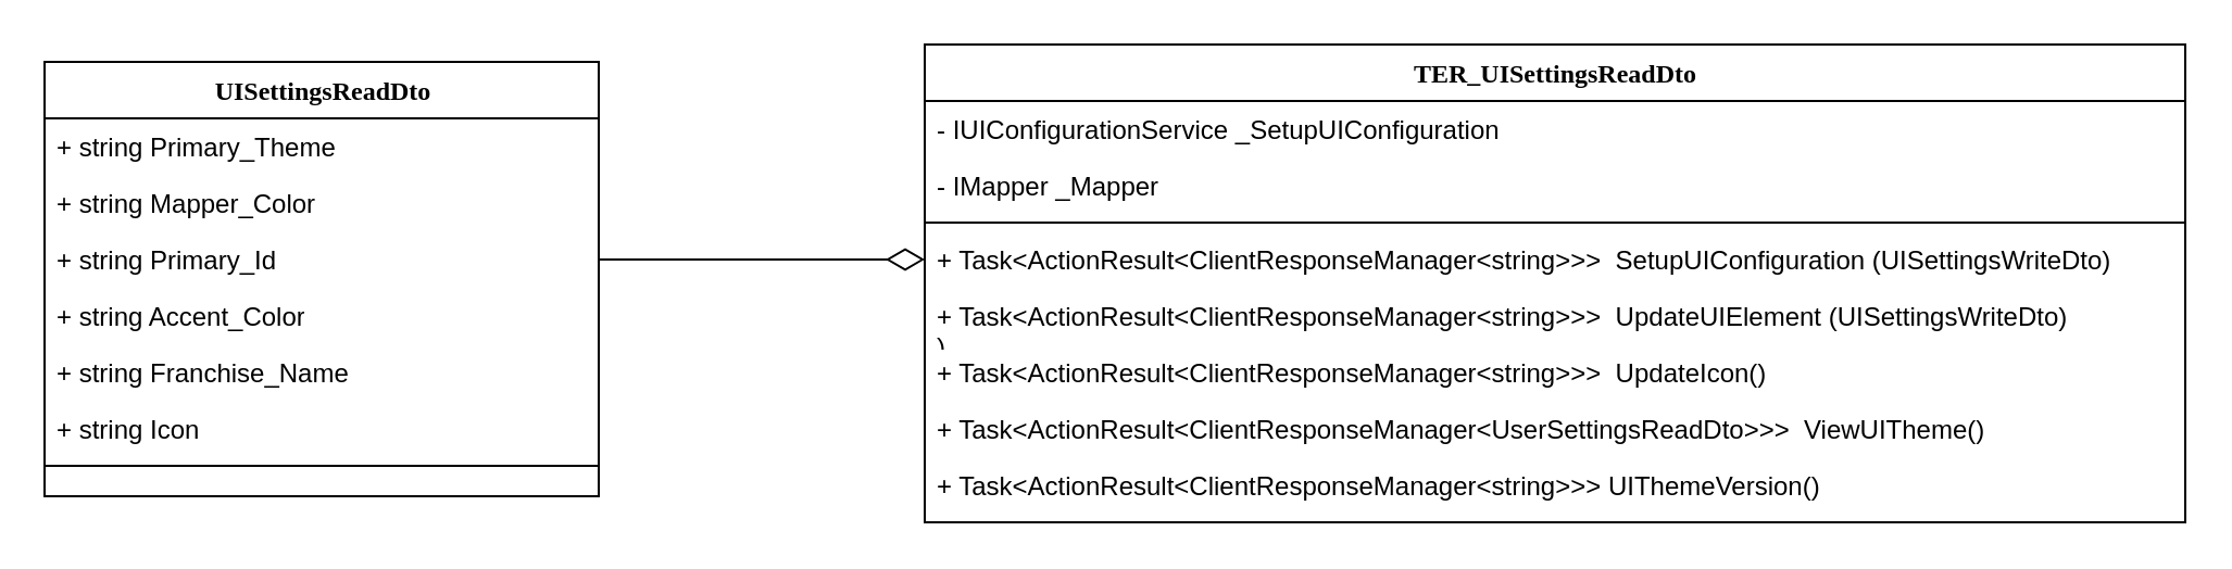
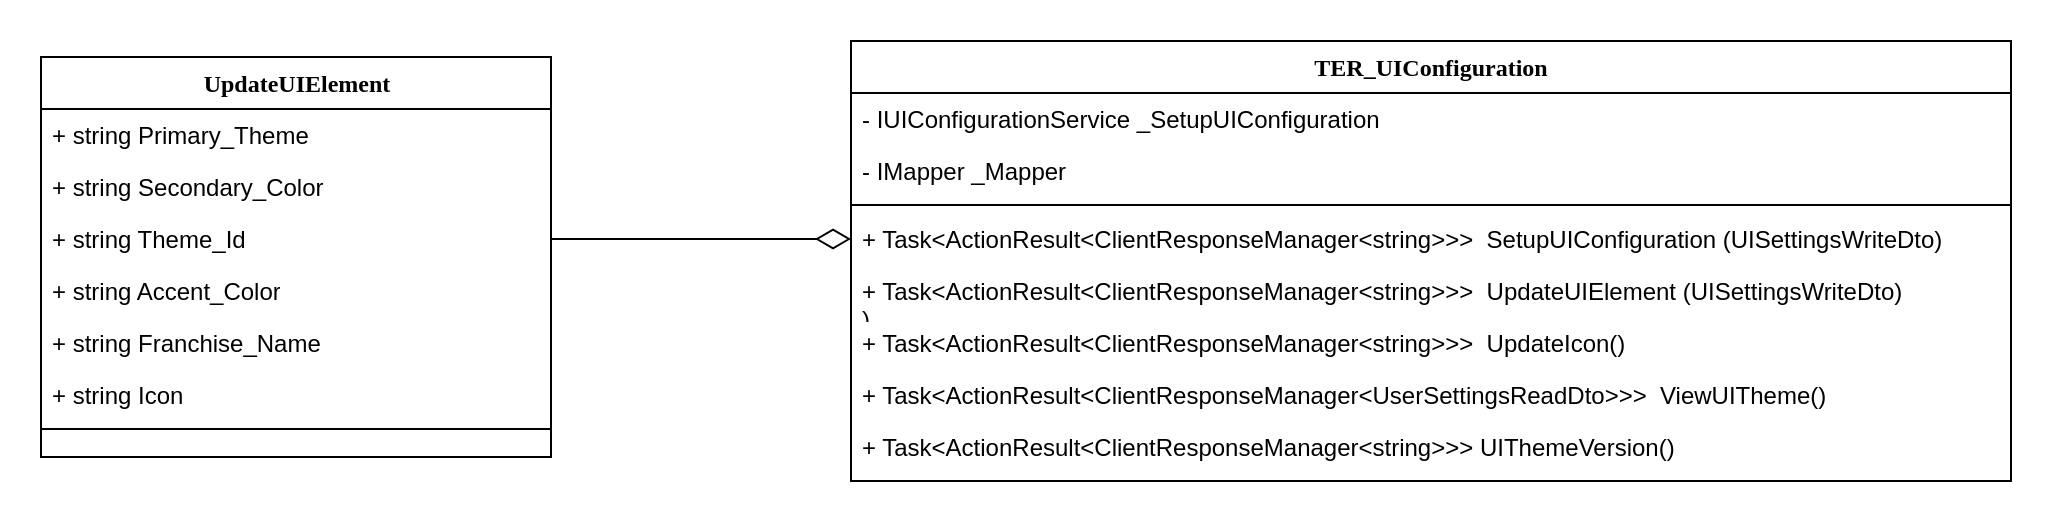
  <mxCell id="0" />
  <mxCell id="1" parent="0" />
- <mxCell id="2" value="TER_UISettingsReadDto" style="swimlane;html=1;fontStyle=1;align=center;verticalAlign=top;childLayout=stackLayout;horizontal=1;startSize=26;horizontalStack=0;resizeParent=1;resizeLast=0;collapsible=1;marginBottom=0;swimlaneFillColor=#ffffff;rounded=0;shadow=0;comic=0;labelBackgroundColor=none;strokeWidth=1;fillColor=none;fontFamily=Verdana;fontSize=12" vertex="1" parent="1"><mxGeometry x="425" y="20" width="580" height="220" as="geometry" /></mxCell>
+ <mxCell id="2" value="TER_UIConfiguration" style="swimlane;html=1;fontStyle=1;align=center;verticalAlign=top;childLayout=stackLayout;horizontal=1;startSize=26;horizontalStack=0;resizeParent=1;resizeLast=0;collapsible=1;marginBottom=0;swimlaneFillColor=#ffffff;rounded=0;shadow=0;comic=0;labelBackgroundColor=none;strokeWidth=1;fillColor=none;fontFamily=Verdana;fontSize=12" vertex="1" parent="1"><mxGeometry x="425" y="20" width="580" height="220" as="geometry" /></mxCell>
  <mxCell id="3" value="- IUIConfigurationService _SetupUIConfiguration" style="text;html=1;strokeColor=none;fillColor=none;align=left;verticalAlign=top;spacingLeft=4;spacingRight=4;whiteSpace=wrap;overflow=hidden;rotatable=0;points=[[0,0.5],[1,0.5]];portConstraint=eastwest;" vertex="1" parent="2"><mxGeometry y="26" width="580" height="26" as="geometry" /></mxCell>
  <mxCell id="4" value="- IMapper _Mapper" style="text;html=1;strokeColor=none;fillColor=none;align=left;verticalAlign=top;spacingLeft=4;spacingRight=4;whiteSpace=wrap;overflow=hidden;rotatable=0;points=[[0,0.5],[1,0.5]];portConstraint=eastwest;" vertex="1" parent="2"><mxGeometry y="52" width="580" height="26" as="geometry" /></mxCell>
  <mxCell id="5" value="" style="line;html=1;strokeWidth=1;fillColor=none;align=left;verticalAlign=middle;spacingTop=-1;spacingLeft=3;spacingRight=3;rotatable=0;labelPosition=right;points=[];portConstraint=eastwest;" vertex="1" parent="2"><mxGeometry y="78" width="580" height="8" as="geometry" /></mxCell>
  <mxCell id="6" value="+ Task&amp;lt;ActionResult&amp;lt;ClientResponseManager&amp;lt;string&amp;gt;&amp;gt;&amp;gt;&amp;nbsp; SetupUIConfiguration (UISettingsWriteDto)" style="text;html=1;strokeColor=none;fillColor=none;align=left;verticalAlign=top;spacingLeft=4;spacingRight=4;whiteSpace=wrap;overflow=hidden;rotatable=0;points=[[0,0.5],[1,0.5]];portConstraint=eastwest;" vertex="1" parent="2"><mxGeometry y="86" width="580" height="26" as="geometry" /></mxCell>
  <mxCell id="7" value="+ Task&amp;lt;ActionResult&amp;lt;ClientResponseManager&amp;lt;string&amp;gt;&amp;gt;&amp;gt;&amp;nbsp; UpdateUIElement (UISettingsWriteDto)&lt;br&gt;)" style="text;html=1;strokeColor=none;fillColor=none;align=left;verticalAlign=top;spacingLeft=4;spacingRight=4;whiteSpace=wrap;overflow=hidden;rotatable=0;points=[[0,0.5],[1,0.5]];portConstraint=eastwest;" vertex="1" parent="2"><mxGeometry y="112" width="580" height="26" as="geometry" /></mxCell>
  <mxCell id="8" value="+ Task&amp;lt;ActionResult&amp;lt;ClientResponseManager&amp;lt;string&amp;gt;&amp;gt;&amp;gt;&amp;nbsp; UpdateIcon()" style="text;html=1;strokeColor=none;fillColor=none;align=left;verticalAlign=top;spacingLeft=4;spacingRight=4;whiteSpace=wrap;overflow=hidden;rotatable=0;points=[[0,0.5],[1,0.5]];portConstraint=eastwest;" vertex="1" parent="2"><mxGeometry y="138" width="580" height="26" as="geometry" /></mxCell>
  <mxCell id="9" value="+ Task&amp;lt;ActionResult&amp;lt;ClientResponseManager&amp;lt;UserSettingsReadDto&amp;gt;&amp;gt;&amp;gt;&amp;nbsp; ViewUITheme()" style="text;html=1;strokeColor=none;fillColor=none;align=left;verticalAlign=top;spacingLeft=4;spacingRight=4;whiteSpace=wrap;overflow=hidden;rotatable=0;points=[[0,0.5],[1,0.5]];portConstraint=eastwest;" vertex="1" parent="2"><mxGeometry y="164" width="580" height="26" as="geometry" /></mxCell>
  <mxCell id="10" value="+ Task&amp;lt;ActionResult&amp;lt;ClientResponseManager&amp;lt;string&amp;gt;&amp;gt;&amp;gt; UIThemeVersion()" style="text;html=1;strokeColor=none;fillColor=none;align=left;verticalAlign=top;spacingLeft=4;spacingRight=4;whiteSpace=wrap;overflow=hidden;rotatable=0;points=[[0,0.5],[1,0.5]];portConstraint=eastwest;" vertex="1" parent="2"><mxGeometry y="190" width="580" height="26" as="geometry" /></mxCell>
- <mxCell id="11" value="UISettingsReadDto" style="swimlane;html=1;fontStyle=1;align=center;verticalAlign=top;childLayout=stackLayout;horizontal=1;startSize=26;horizontalStack=0;resizeParent=1;resizeLast=0;collapsible=1;marginBottom=0;swimlaneFillColor=#ffffff;rounded=0;shadow=0;comic=0;labelBackgroundColor=none;strokeWidth=1;fillColor=none;fontFamily=Verdana;fontSize=12" vertex="1" parent="1"><mxGeometry x="20" y="28" width="255" height="200" as="geometry" /></mxCell>
+ <mxCell id="11" value="UpdateUIElement" style="swimlane;html=1;fontStyle=1;align=center;verticalAlign=top;childLayout=stackLayout;horizontal=1;startSize=26;horizontalStack=0;resizeParent=1;resizeLast=0;collapsible=1;marginBottom=0;swimlaneFillColor=#ffffff;rounded=0;shadow=0;comic=0;labelBackgroundColor=none;strokeWidth=1;fillColor=none;fontFamily=Verdana;fontSize=12" vertex="1" parent="1"><mxGeometry x="20" y="28" width="255" height="200" as="geometry" /></mxCell>
  <mxCell id="12" value="+ string Primary_Theme" style="text;html=1;strokeColor=none;fillColor=none;align=left;verticalAlign=top;spacingLeft=4;spacingRight=4;whiteSpace=wrap;overflow=hidden;rotatable=0;points=[[0,0.5],[1,0.5]];portConstraint=eastwest;" vertex="1" parent="11"><mxGeometry y="26" width="255" height="26" as="geometry" /></mxCell>
- <mxCell id="13" value="+ string Mapper_Color" style="text;html=1;strokeColor=none;fillColor=none;align=left;verticalAlign=top;spacingLeft=4;spacingRight=4;whiteSpace=wrap;overflow=hidden;rotatable=0;points=[[0,0.5],[1,0.5]];portConstraint=eastwest;" vertex="1" parent="11"><mxGeometry y="52" width="255" height="26" as="geometry" /></mxCell>
- <mxCell id="14" value="+ string Primary_Id" style="text;html=1;strokeColor=none;fillColor=none;align=left;verticalAlign=top;spacingLeft=4;spacingRight=4;whiteSpace=wrap;overflow=hidden;rotatable=0;points=[[0,0.5],[1,0.5]];portConstraint=eastwest;" vertex="1" parent="11"><mxGeometry y="78" width="255" height="26" as="geometry" /></mxCell>
+ <mxCell id="13" value="+ string Secondary_Color" style="text;html=1;strokeColor=none;fillColor=none;align=left;verticalAlign=top;spacingLeft=4;spacingRight=4;whiteSpace=wrap;overflow=hidden;rotatable=0;points=[[0,0.5],[1,0.5]];portConstraint=eastwest;" vertex="1" parent="11"><mxGeometry y="52" width="255" height="26" as="geometry" /></mxCell>
+ <mxCell id="14" value="+ string Theme_Id" style="text;html=1;strokeColor=none;fillColor=none;align=left;verticalAlign=top;spacingLeft=4;spacingRight=4;whiteSpace=wrap;overflow=hidden;rotatable=0;points=[[0,0.5],[1,0.5]];portConstraint=eastwest;" vertex="1" parent="11"><mxGeometry y="78" width="255" height="26" as="geometry" /></mxCell>
  <mxCell id="15" value="+ string Accent_Color" style="text;html=1;strokeColor=none;fillColor=none;align=left;verticalAlign=top;spacingLeft=4;spacingRight=4;whiteSpace=wrap;overflow=hidden;rotatable=0;points=[[0,0.5],[1,0.5]];portConstraint=eastwest;" vertex="1" parent="11"><mxGeometry y="104" width="255" height="26" as="geometry" /></mxCell>
  <mxCell id="16" value="+ string Franchise_Name" style="text;html=1;strokeColor=none;fillColor=none;align=left;verticalAlign=top;spacingLeft=4;spacingRight=4;whiteSpace=wrap;overflow=hidden;rotatable=0;points=[[0,0.5],[1,0.5]];portConstraint=eastwest;" vertex="1" parent="11"><mxGeometry y="130" width="255" height="26" as="geometry" /></mxCell>
  <mxCell id="17" value="+ string Icon" style="text;html=1;strokeColor=none;fillColor=none;align=left;verticalAlign=top;spacingLeft=4;spacingRight=4;whiteSpace=wrap;overflow=hidden;rotatable=0;points=[[0,0.5],[1,0.5]];portConstraint=eastwest;" vertex="1" parent="11"><mxGeometry y="156" width="255" height="26" as="geometry" /></mxCell>
  <mxCell id="18" value="" style="line;html=1;strokeWidth=1;fillColor=none;align=left;verticalAlign=middle;spacingTop=-1;spacingLeft=3;spacingRight=3;rotatable=0;labelPosition=right;points=[];portConstraint=eastwest;" vertex="1" parent="11"><mxGeometry y="182" width="255" height="8" as="geometry" /></mxCell>
  <mxCell id="19" style="edgeStyle=orthogonalEdgeStyle;rounded=0;orthogonalLoop=1;jettySize=auto;html=1;exitX=1;exitY=0.5;exitDx=0;exitDy=0;entryX=0;entryY=0.5;entryDx=0;entryDy=0;endArrow=diamondThin;endFill=0;endSize=15;" edge="1" parent="1" source="14" target="6"><mxGeometry relative="1" as="geometry" /></mxCell>
